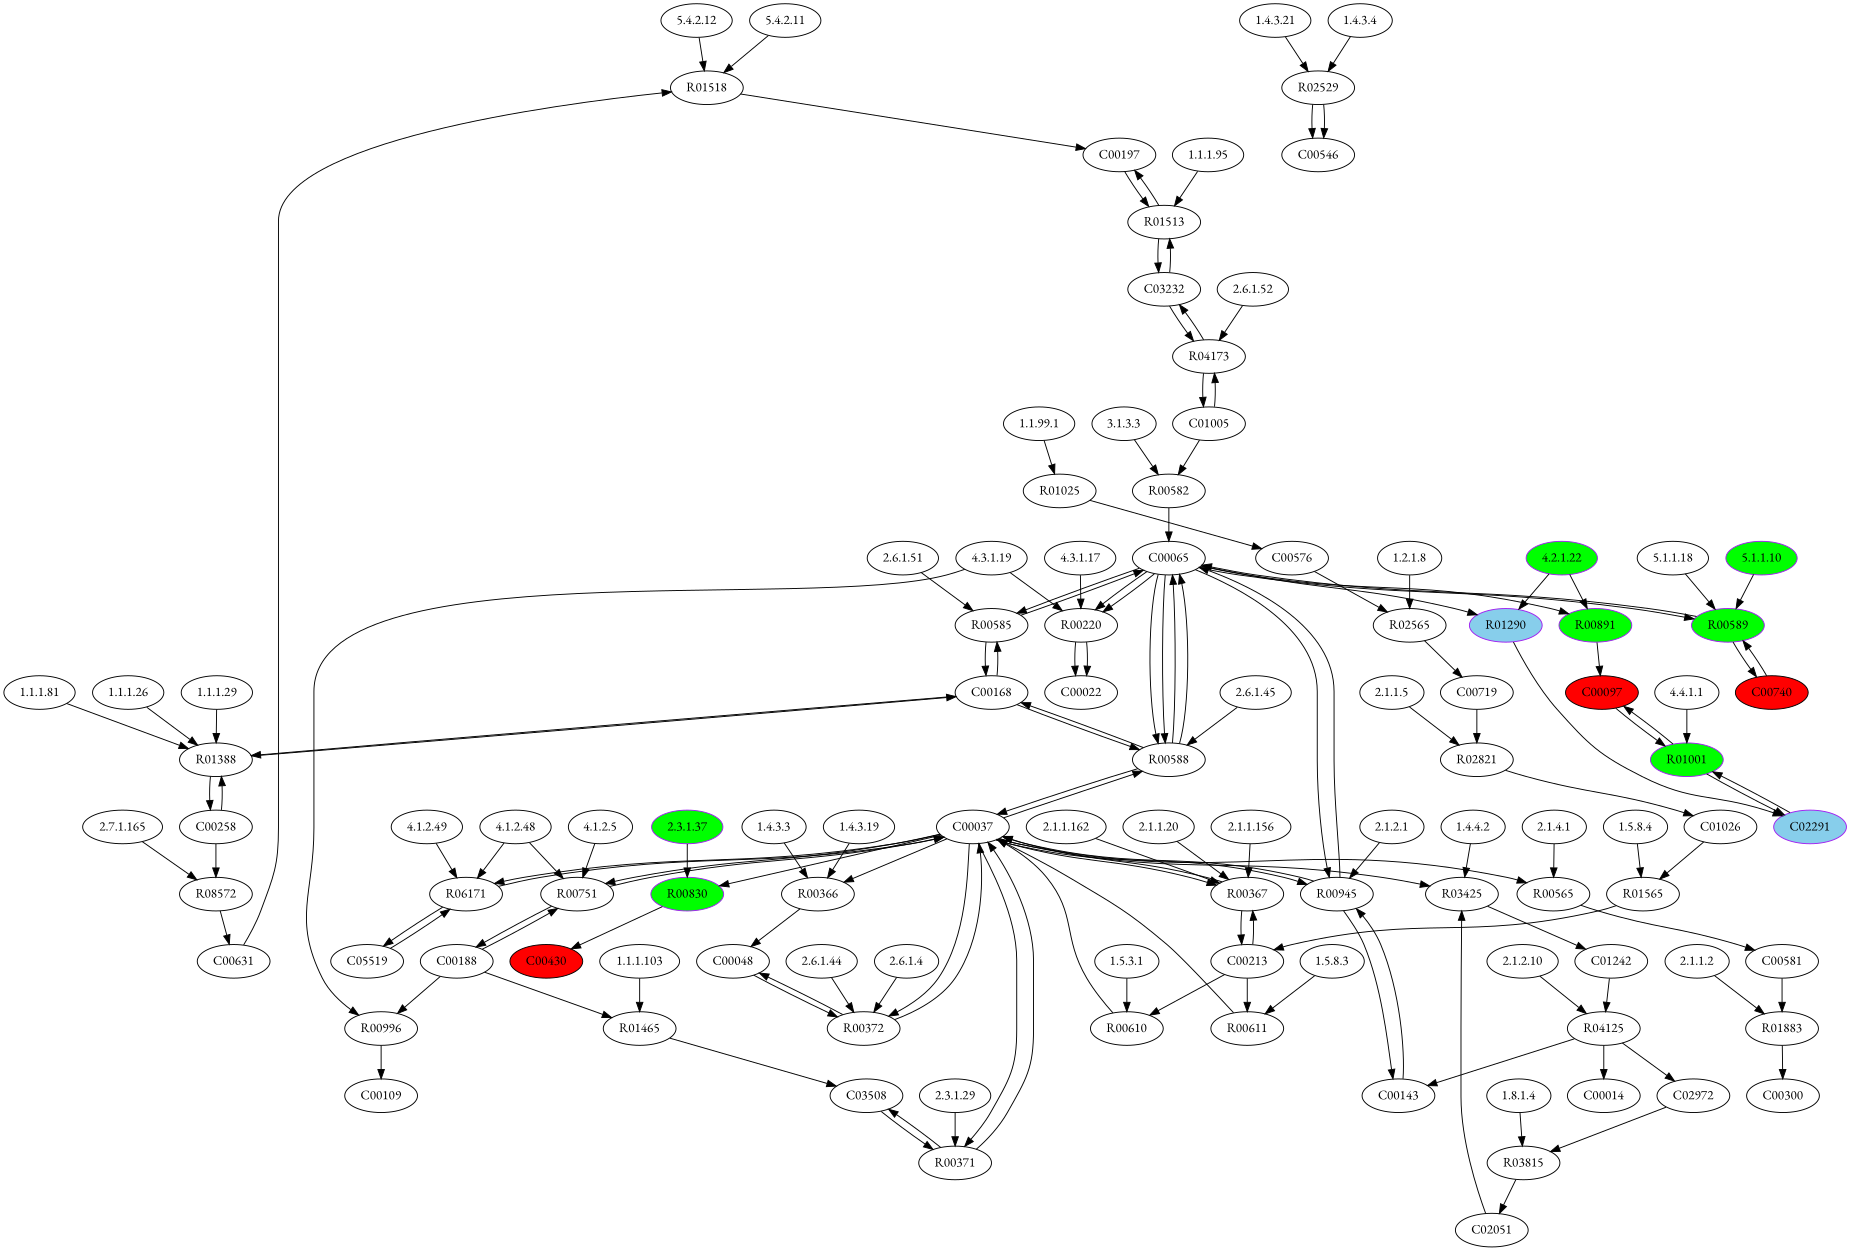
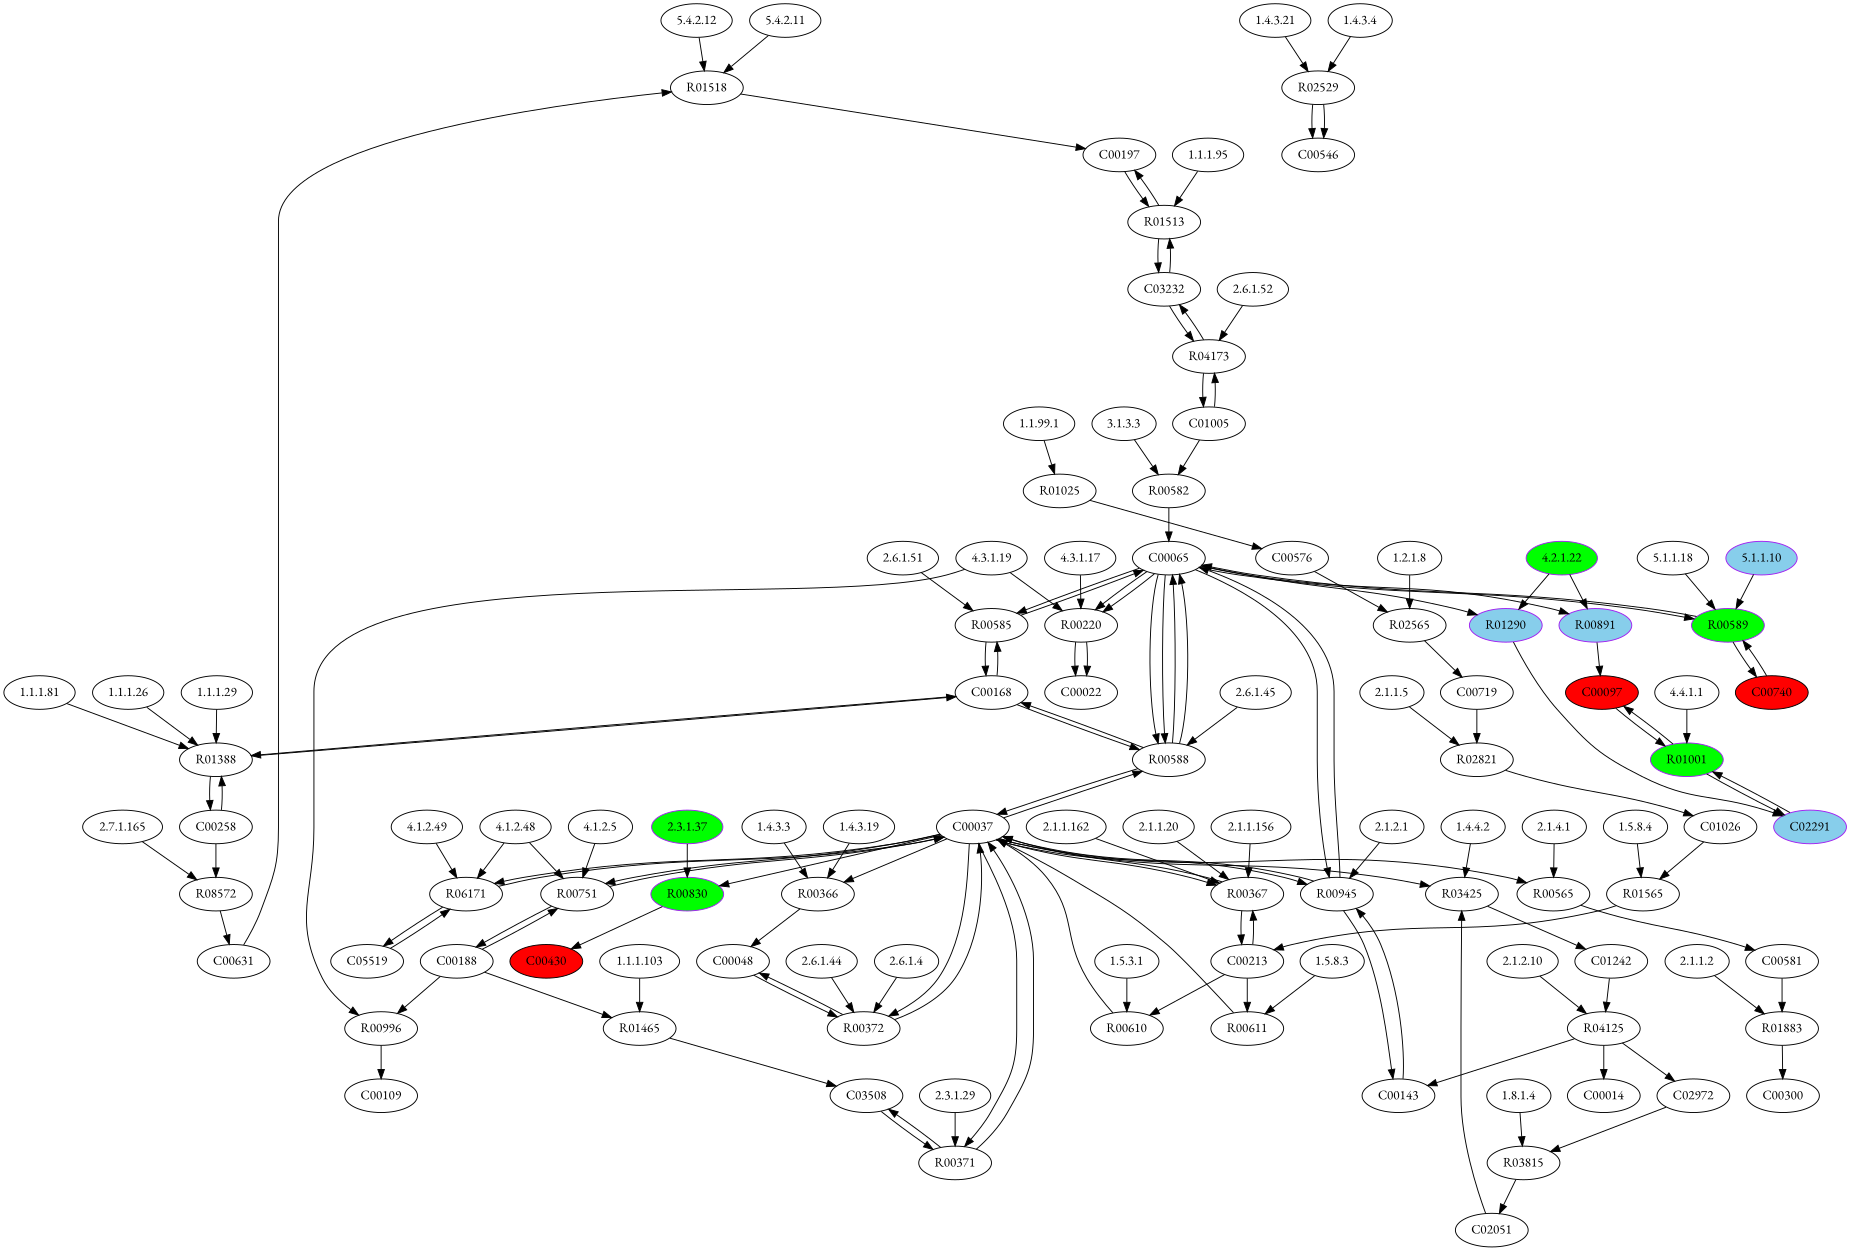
  digraph {
    fontname="EB Garamond"
    node [fontname="EB Garamond" type=E]
    edge [fontname="EB Garamond"]
    R01518 [type=R]
    "5.4.2.12"
    C00197 [type=C]
    "2.3.1.37" [color=purple fillcolor=green style=filled]
    R00830 [color=purple fillcolor=green style=filled type=R]
    C00430 [fillcolor=red style=filled type=C]
    R00582 [type=R]
    "3.1.3.3"
    C00065 [type=C]
    R01001 [color=purple fillcolor=green style=filled type=R]
    "4.4.1.1"
    C02291 [color=purple fillcolor=skyblue style=filled type=C]
    C00097 [fillcolor=red style=filled type=C]
    R00585 [type=R]
    "2.6.1.51"
    C00168 [type=C]
    R00366 [type=R]
    "1.4.3.19"
    C00048 [type=C]
    R01565 [type=R]
    "1.5.8.4"
    C00213 [type=C]
    R00589 [color=purple fillcolor=green style=filled type=R]
    "5.1.1.18"
    C00740 [fillcolor=red style=filled type=C]
    R06171 [type=R]
    "4.1.2.48"
    R00751 [type=R]
    C00037 [type=C]
    C05519 [type=C]
    C00188 [type=C]
    R02821 [type=R]
    "2.1.1.5"
    C01026 [type=C]
    R01513 [type=R]
    "1.1.1.95"
    C03232 [type=C]
    R00367 [type=R]
    "2.1.1.156"
    R03815 [type=R]
    "1.8.1.4"
    C02051 [type=C]
    "2.1.1.162"
    R02565 [type=R]
    "1.2.1.8"
    C00719 [type=C]
    "2.1.1.20"
    R01883 [type=R]
    "2.1.1.2"
    C00300 [type=C]
    R01388 [type=R]
    "1.1.1.29"
    C00258 [type=C]
    R04173 [type=R]
    "2.6.1.52"
    C01005 [type=C]
    R00220 [type=R]
    "4.3.1.19"
    R00996 [type=R]
    C00022 [type=C]
    C00109 [type=C]
    R01465 [type=R]
    "1.1.1.103"
    C03508 [type=C]
    R00610 [type=R]
    "1.5.3.1"
    R02529 [type=R]
    "1.4.3.21"
    C00546 [type=C]
    R00611 [type=R]
    "1.5.8.3"
    R00588 [type=R]
    "2.6.1.45"
    "1.4.3.4"
    R00372 [type=R]
    "2.6.1.44"
    R08572 [type=R]
    "2.7.1.165"
    C00631 [type=C]
    "2.6.1.4"
-   "5.1.1.10" [color=purple fillcolor=green style=filled]
+   "5.1.1.10" [color=purple fillcolor=skyblue style=filled]
    R00945 [type=R]
    "2.1.2.1"
    C00143 [type=C]
    "4.3.1.17"
    "4.1.2.5"
    R04125 [type=R]
    "2.1.2.10"
    C02972 [type=C]
    C00014 [type=C]
    "4.2.1.22" [color=purple fillcolor=green style=filled]
-   R00891 [color=purple fillcolor=green style=filled type=R]
+   R00891 [color=purple fillcolor=skyblue style=filled type=R]
    R01290 [color=purple fillcolor=skyblue style=filled type=R]
    "4.1.2.49"
    "1.1.1.81"
    R00565 [type=R]
    "2.1.4.1"
    C00581 [type=C]
    R03425 [type=R]
    "1.4.4.2"
    C01242 [type=C]
    R01025 [type=R]
    "1.1.99.1"
    C00576 [type=C]
    R00371 [type=R]
    "2.3.1.29"
    "1.1.1.26"
    "5.4.2.11"
    "1.4.3.3"
    R01518 -> C00197
    "5.4.2.12" -> R01518
    C00197 -> R01513
    "2.3.1.37" -> R00830
    R00830 -> C00430
    R00582 -> C00065
    "3.1.3.3" -> R00582
    C00065 -> R00585
    C00065 -> R00589
    C00065 -> R00220
    C00065 -> R00220
    C00065 -> R00588
    C00065 -> R00588
    C00065 -> R00945
    C00065 -> R00891
    C00065 -> R01290
    R01001 -> C02291
    R01001 -> C00097
    "4.4.1.1" -> R01001
    C02291 -> R01001
    C00097 -> R01001
    R00585 -> C00065
    R00585 -> C00168
    "2.6.1.51" -> R00585
    C00168 -> R00585
    C00168 -> R01388
    C00168 -> R00588
    R00366 -> C00048
    "1.4.3.19" -> R00366
    C00048 -> R00372
    R01565 -> C00213
    "1.5.8.4" -> R01565
    C00213 -> R00367
    C00213 -> R00610
    C00213 -> R00611
    R00589 -> C00065
    R00589 -> C00740
    "5.1.1.18" -> R00589
    C00740 -> R00589
    R06171 -> C00037
    R06171 -> C05519
    "4.1.2.48" -> R06171
    "4.1.2.48" -> R00751
    R00751 -> C00037
    R00751 -> C00188
    C00037 -> R00830
    C00037 -> R00366
    C00037 -> R06171
    C00037 -> R00751
    C00037 -> R00367
    C00037 -> R00588
    C00037 -> R00372
    C00037 -> R00945
    C00037 -> R00565
    C00037 -> R03425
    C00037 -> R00371
    C05519 -> R06171
    C00188 -> R00751
    C00188 -> R00996
    C00188 -> R01465
    R02821 -> C01026
    "2.1.1.5" -> R02821
    C01026 -> R01565
    R01513 -> C00197
    R01513 -> C03232
    "1.1.1.95" -> R01513
    C03232 -> R01513
    C03232 -> R04173
    R00367 -> C00213
    R00367 -> C00037
    "2.1.1.156" -> R00367
    R03815 -> C02051
    "1.8.1.4" -> R03815
    C02051 -> R03425
    "2.1.1.162" -> R00367
    R02565 -> C00719
    "1.2.1.8" -> R02565
    C00719 -> R02821
    "2.1.1.20" -> R00367
    R01883 -> C00300
    "2.1.1.2" -> R01883
    R01388 -> C00168
    R01388 -> C00258
    "1.1.1.29" -> R01388
    C00258 -> R01388
    C00258 -> R08572
    R04173 -> C03232
    R04173 -> C01005
    "2.6.1.52" -> R04173
    C01005 -> R00582
    C01005 -> R04173
    R00220 -> C00022
    R00220 -> C00022
    "4.3.1.19" -> R00220
    "4.3.1.19" -> R00996
    R00996 -> C00109
    R01465 -> C03508
    "1.1.1.103" -> R01465
    C03508 -> R00371
    R00610 -> C00037
    "1.5.3.1" -> R00610
    R02529 -> C00546
    R02529 -> C00546
    "1.4.3.21" -> R02529
    R00611 -> C00037
    "1.5.8.3" -> R00611
    R00588 -> C00065
    R00588 -> C00065
    R00588 -> C00168
    R00588 -> C00037
    "2.6.1.45" -> R00588
    "1.4.3.4" -> R02529
    R00372 -> C00048
    R00372 -> C00037
    "2.6.1.44" -> R00372
    R08572 -> C00631
    "2.7.1.165" -> R08572
    C00631 -> R01518
    "2.6.1.4" -> R00372
    "5.1.1.10" -> R00589
    R00945 -> C00065
    R00945 -> C00037
    R00945 -> C00143
    "2.1.2.1" -> R00945
    C00143 -> R00945
    "4.3.1.17" -> R00220
    "4.1.2.5" -> R00751
    R04125 -> C00143
    R04125 -> C02972
    R04125 -> C00014
    "2.1.2.10" -> R04125
    C02972 -> R03815
    "4.2.1.22" -> R00891
    "4.2.1.22" -> R01290
    R00891 -> C00097
    R01290 -> C02291
    "4.1.2.49" -> R06171
    "1.1.1.81" -> R01388
    R00565 -> C00581
    "2.1.4.1" -> R00565
    C00581 -> R01883
    R03425 -> C01242
    "1.4.4.2" -> R03425
    C01242 -> R04125
    R01025 -> C00576
    "1.1.99.1" -> R01025
    C00576 -> R02565
    R00371 -> C00037
    R00371 -> C03508
    "2.3.1.29" -> R00371
    "1.1.1.26" -> R01388
    "5.4.2.11" -> R01518
    "1.4.3.3" -> R00366
  }
